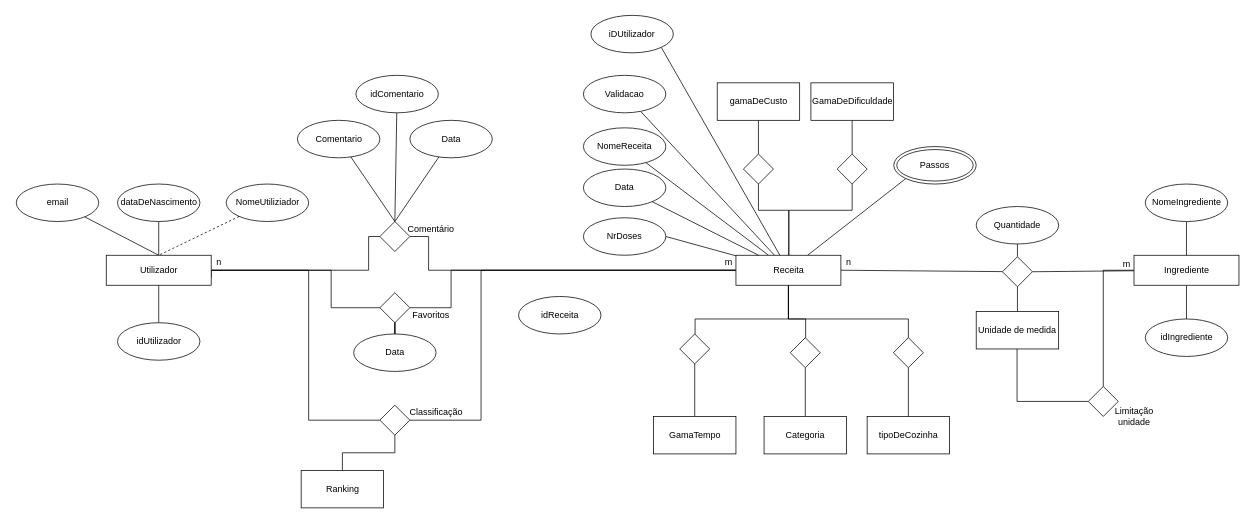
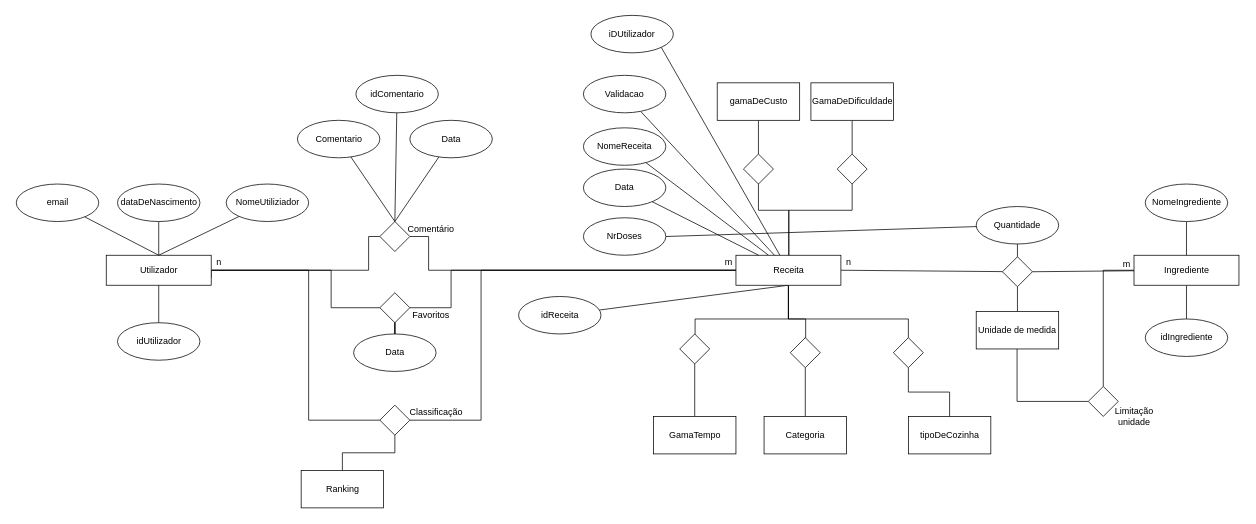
  <mxCell id="0" />
  <mxCell id="1" parent="0" />
  <mxCell id="2" style="edgeStyle=none;rounded=0;orthogonalLoop=1;jettySize=auto;html=1;exitX=0.5;exitY=1;exitDx=0;exitDy=0;endArrow=none;endFill=0;" parent="1" source="8" target="30" edge="1"><mxGeometry relative="1" as="geometry" /></mxCell>
  <mxCell id="3" style="edgeStyle=orthogonalEdgeStyle;rounded=0;orthogonalLoop=1;jettySize=auto;html=1;exitX=1;exitY=0.5;exitDx=0;exitDy=0;endArrow=none;endFill=0;" parent="1" source="8" target="47" edge="1"><mxGeometry relative="1" as="geometry"><Array as="points"><mxPoint x="490.5" y="360" /><mxPoint x="490.5" y="315" /></Array></mxGeometry></mxCell>
  <mxCell id="4" style="edgeStyle=none;rounded=0;orthogonalLoop=1;jettySize=auto;html=1;exitX=0.5;exitY=0;exitDx=0;exitDy=0;endArrow=none;endFill=0;" parent="1" source="8" target="50" edge="1"><mxGeometry relative="1" as="geometry" /></mxCell>
  <mxCell id="5" style="edgeStyle=none;rounded=0;orthogonalLoop=1;jettySize=auto;html=1;exitX=0.5;exitY=0;exitDx=0;exitDy=0;endArrow=none;endFill=0;" parent="1" source="8" target="51" edge="1"><mxGeometry relative="1" as="geometry" /></mxCell>
  <mxCell id="6" style="edgeStyle=orthogonalEdgeStyle;rounded=0;orthogonalLoop=1;jettySize=auto;html=1;exitX=1;exitY=0.5;exitDx=0;exitDy=0;endArrow=none;endFill=0;" parent="1" source="8" target="58" edge="1"><mxGeometry relative="1" as="geometry"><Array as="points"><mxPoint x="440.5" y="360" /><mxPoint x="440.5" y="410" /></Array></mxGeometry></mxCell>
  <mxCell id="7" style="edgeStyle=orthogonalEdgeStyle;rounded=0;orthogonalLoop=1;jettySize=auto;html=1;exitX=1;exitY=0.75;exitDx=0;exitDy=0;endArrow=none;endFill=0;" parent="1" source="8" target="76" edge="1"><mxGeometry relative="1" as="geometry"><Array as="points"><mxPoint x="280.5" y="360" /><mxPoint x="410.5" y="360" /><mxPoint x="410.5" y="560" /></Array></mxGeometry></mxCell>
  <mxCell id="8" value="Utilizador" style="rounded=0;whiteSpace=wrap;html=1;" parent="1" vertex="1"><mxGeometry x="140.5" y="340" width="140" height="40" as="geometry" /></mxCell>
+ <mxCell id="9" style="rounded=0;orthogonalLoop=1;jettySize=auto;html=1;exitX=0.5;exitY=1;exitDx=0;exitDy=0;endArrow=none;endFill=0;" parent="1" source="18" target="22" edge="1"><mxGeometry relative="1" as="geometry" /></mxCell>
  <mxCell id="10" style="rounded=0;orthogonalLoop=1;jettySize=auto;html=1;endArrow=none;endFill=0;" parent="1" source="18" target="23" edge="1"><mxGeometry relative="1" as="geometry" /></mxCell>
- <mxCell id="11" style="edgeStyle=none;rounded=0;orthogonalLoop=1;jettySize=auto;html=1;entryX=0;entryY=1;entryDx=0;entryDy=0;endArrow=none;endFill=0;" parent="1" source="18" target="24" edge="1"><mxGeometry relative="1" as="geometry" /></mxCell>
  <mxCell id="12" style="edgeStyle=none;rounded=0;orthogonalLoop=1;jettySize=auto;html=1;exitX=1;exitY=0.5;exitDx=0;exitDy=0;endArrow=none;endFill=0;" parent="1" source="18" target="28" edge="1"><mxGeometry relative="1" as="geometry" /></mxCell>
  <mxCell id="13" style="edgeStyle=orthogonalEdgeStyle;rounded=0;orthogonalLoop=1;jettySize=auto;html=1;exitX=0.5;exitY=1;exitDx=0;exitDy=0;endArrow=none;endFill=0;" parent="1" source="18" target="65" edge="1"><mxGeometry relative="1" as="geometry"><Array as="points"><mxPoint x="1050.5" y="425" /><mxPoint x="1210.5" y="425" /></Array></mxGeometry></mxCell>
  <mxCell id="14" style="edgeStyle=orthogonalEdgeStyle;rounded=0;orthogonalLoop=1;jettySize=auto;html=1;endArrow=none;endFill=0;" parent="1" source="67" target="38" edge="1"><mxGeometry relative="1" as="geometry" /></mxCell>
  <mxCell id="15" style="edgeStyle=orthogonalEdgeStyle;rounded=0;orthogonalLoop=1;jettySize=auto;html=1;exitX=0.5;exitY=1;exitDx=0;exitDy=0;endArrow=none;endFill=0;" parent="1" source="18" target="61" edge="1"><mxGeometry relative="1" as="geometry"><Array as="points"><mxPoint x="1050.5" y="425" /><mxPoint x="1073.5" y="425" /></Array></mxGeometry></mxCell>
  <mxCell id="16" style="edgeStyle=orthogonalEdgeStyle;rounded=0;orthogonalLoop=1;jettySize=auto;html=1;exitX=0;exitY=0.5;exitDx=0;exitDy=0;endArrow=none;endFill=0;" parent="1" source="18" target="58" edge="1"><mxGeometry relative="1" as="geometry"><Array as="points"><mxPoint x="600.5" y="360" /><mxPoint x="600.5" y="410" /></Array></mxGeometry></mxCell>
  <mxCell id="17" style="edgeStyle=orthogonalEdgeStyle;rounded=0;orthogonalLoop=1;jettySize=auto;html=1;endArrow=none;endFill=0;" parent="1" source="18" target="70" edge="1"><mxGeometry relative="1" as="geometry"><Array as="points"><mxPoint x="1051" y="425" /><mxPoint x="926" y="425" /></Array></mxGeometry></mxCell>
  <mxCell id="18" value="Receita" style="rounded=0;whiteSpace=wrap;html=1;" parent="1" vertex="1"><mxGeometry x="980.5" y="340" width="140" height="40" as="geometry" /></mxCell>
  <mxCell id="19" style="edgeStyle=none;rounded=0;orthogonalLoop=1;jettySize=auto;html=1;exitX=0.5;exitY=1;exitDx=0;exitDy=0;entryX=0.5;entryY=0;entryDx=0;entryDy=0;endArrow=none;endFill=0;" parent="1" source="21" target="29" edge="1"><mxGeometry relative="1" as="geometry" /></mxCell>
  <mxCell id="20" style="edgeStyle=orthogonalEdgeStyle;rounded=0;orthogonalLoop=1;jettySize=auto;html=1;endArrow=none;endFill=0;" parent="1" source="21" target="53" edge="1"><mxGeometry relative="1" as="geometry" /></mxCell>
  <mxCell id="21" value="Ingrediente" style="rounded=0;whiteSpace=wrap;html=1;" parent="1" vertex="1"><mxGeometry x="1511.5" y="340" width="140" height="40" as="geometry" /></mxCell>
  <mxCell id="22" value="idReceita" style="ellipse;whiteSpace=wrap;html=1;fontFamily=Helvetica;fontSize=12;fontColor=#000000;align=center;strokeColor=#000000;fillColor=#ffffff;" parent="1" vertex="1"><mxGeometry x="690.5" y="395" width="110" height="50" as="geometry" /></mxCell>
  <mxCell id="23" value="NomeReceita" style="ellipse;whiteSpace=wrap;html=1;fontFamily=Helvetica;fontSize=12;fontColor=#000000;align=center;strokeColor=#000000;fillColor=#ffffff;" parent="1" vertex="1"><mxGeometry x="777" y="170" width="110" height="50" as="geometry" /></mxCell>
- <mxCell id="24" value="Passos" style="ellipse;shape=doubleEllipse;whiteSpace=wrap;html=1;fontFamily=Helvetica;fontSize=12;fontColor=#000000;align=center;strokeColor=#000000;fillColor=#ffffff;" parent="1" vertex="1"><mxGeometry x="1191" y="195" width="110" height="50" as="geometry" /></mxCell>
  <mxCell id="25" style="edgeStyle=none;rounded=0;orthogonalLoop=1;jettySize=auto;html=1;exitX=1;exitY=0.5;exitDx=0;exitDy=0;endArrow=none;endFill=0;" parent="1" source="28" target="21" edge="1"><mxGeometry relative="1" as="geometry" /></mxCell>
  <mxCell id="26" style="rounded=0;orthogonalLoop=1;jettySize=auto;html=1;exitX=0.5;exitY=0;exitDx=0;exitDy=0;endArrow=none;endFill=0;" parent="1" source="28" target="54" edge="1"><mxGeometry relative="1" as="geometry" /></mxCell>
  <mxCell id="27" style="edgeStyle=none;rounded=0;orthogonalLoop=1;jettySize=auto;html=1;exitX=0.5;exitY=1;exitDx=0;exitDy=0;endArrow=none;endFill=0;" parent="1" source="28" target="55" edge="1"><mxGeometry relative="1" as="geometry" /></mxCell>
  <mxCell id="28" value="" style="rhombus;whiteSpace=wrap;html=1;" parent="1" vertex="1"><mxGeometry x="1336" y="342" width="40" height="40" as="geometry" /></mxCell>
  <mxCell id="29" value="idIngrediente" style="ellipse;whiteSpace=wrap;html=1;fontFamily=Helvetica;fontSize=12;fontColor=#000000;align=center;strokeColor=#000000;fillColor=#ffffff;" parent="1" vertex="1"><mxGeometry x="1526.5" y="425" width="110" height="50" as="geometry" /></mxCell>
  <mxCell id="30" value="idUtilizador" style="ellipse;whiteSpace=wrap;html=1;fontFamily=Helvetica;fontSize=12;fontColor=#000000;align=center;strokeColor=#000000;fillColor=#ffffff;" parent="1" vertex="1"><mxGeometry x="155.5" y="430" width="110" height="50" as="geometry" /></mxCell>
- <mxCell id="31" style="edgeStyle=none;rounded=0;orthogonalLoop=1;jettySize=auto;html=1;endArrow=none;endFill=0;entryX=0.5;entryY=0;entryDx=0;entryDy=0;dashed=1;" parent="1" source="32" target="8" edge="1"><mxGeometry relative="1" as="geometry" /></mxCell>
+ <mxCell id="31" style="edgeStyle=none;rounded=0;orthogonalLoop=1;jettySize=auto;html=1;endArrow=none;endFill=0;entryX=0.5;entryY=0;entryDx=0;entryDy=0;" parent="1" source="32" target="8" edge="1"><mxGeometry relative="1" as="geometry" /></mxCell>
  <mxCell id="32" value="NomeUtiliziador" style="ellipse;whiteSpace=wrap;html=1;fontFamily=Helvetica;fontSize=12;fontColor=#000000;align=center;strokeColor=#000000;fillColor=#ffffff;" parent="1" vertex="1"><mxGeometry x="300.5" y="245" width="110" height="50" as="geometry" /></mxCell>
  <mxCell id="33" style="edgeStyle=none;rounded=0;orthogonalLoop=1;jettySize=auto;html=1;exitX=0.5;exitY=1;exitDx=0;exitDy=0;endArrow=none;endFill=0;" parent="1" source="34" target="21" edge="1"><mxGeometry relative="1" as="geometry" /></mxCell>
  <mxCell id="34" value="NomeIngrediente" style="ellipse;whiteSpace=wrap;html=1;fontFamily=Helvetica;fontSize=12;fontColor=#000000;align=center;strokeColor=#000000;fillColor=#ffffff;" parent="1" vertex="1"><mxGeometry x="1526.5" y="245" width="110" height="50" as="geometry" /></mxCell>
- <mxCell id="35" value="tipoDeCozinha" style="rounded=0;whiteSpace=wrap;html=1;fontFamily=Helvetica;fontSize=12;fontColor=#000000;align=center;strokeColor=#000000;fillColor=#ffffff;" parent="1" vertex="1"><mxGeometry x="1155.5" y="555" width="110" height="50" as="geometry" /></mxCell>
+ <mxCell id="35" value="tipoDeCozinha" style="rounded=0;whiteSpace=wrap;html=1;fontFamily=Helvetica;fontSize=12;fontColor=#000000;align=center;strokeColor=#000000;fillColor=#ffffff;" parent="1" vertex="1"><mxGeometry x="1210.5" y="555" width="110" height="50" as="geometry" /></mxCell>
  <mxCell id="36" style="edgeStyle=orthogonalEdgeStyle;rounded=0;orthogonalLoop=1;jettySize=auto;html=1;endArrow=none;endFill=0;" parent="1" source="37" target="72" edge="1"><mxGeometry relative="1" as="geometry" /></mxCell>
  <mxCell id="37" value="gamaDeCusto" style="rounded=0;whiteSpace=wrap;html=1;fontFamily=Helvetica;fontSize=12;fontColor=#000000;align=center;strokeColor=#000000;fillColor=#ffffff;" parent="1" vertex="1"><mxGeometry x="955.5" width="110" height="50" as="geometry" y="110" /></mxCell>
  <mxCell id="38" value="GamaDeDificuldade" style="rounded=0;whiteSpace=wrap;html=1;fontFamily=Helvetica;fontSize=12;fontColor=#000000;align=center;strokeColor=#000000;fillColor=#ffffff;" parent="1" vertex="1"><mxGeometry x="1080.5" width="110" height="50" as="geometry" y="110" /></mxCell>
  <mxCell id="39" style="edgeStyle=orthogonalEdgeStyle;rounded=0;orthogonalLoop=1;jettySize=auto;html=1;exitX=0.5;exitY=0;exitDx=0;exitDy=0;endArrow=none;endFill=0;" parent="1" source="40" target="61" edge="1"><mxGeometry relative="1" as="geometry" /></mxCell>
  <mxCell id="40" value="Categoria" style="rounded=0;whiteSpace=wrap;html=1;fontFamily=Helvetica;fontSize=12;fontColor=#000000;align=center;strokeColor=#000000;fillColor=#ffffff;" parent="1" vertex="1"><mxGeometry x="1018" y="555" width="110" height="50" as="geometry" /></mxCell>
  <mxCell id="41" value="n" style="text;html=1;strokeColor=none;fillColor=none;align=center;verticalAlign=middle;whiteSpace=wrap;rounded=0;shadow=0;" parent="1" vertex="1"><mxGeometry x="1120.5" y="340" width="20" height="20" as="geometry" /></mxCell>
  <mxCell id="42" value="m" style="text;html=1;strokeColor=none;fillColor=none;align=center;verticalAlign=middle;whiteSpace=wrap;rounded=0;shadow=0;" parent="1" vertex="1"><mxGeometry x="1491.5" y="342" width="20" height="20" as="geometry" /></mxCell>
  <mxCell id="43" style="edgeStyle=orthogonalEdgeStyle;rounded=0;orthogonalLoop=1;jettySize=auto;html=1;exitX=1;exitY=0.5;exitDx=0;exitDy=0;endArrow=none;endFill=0;" parent="1" source="47" target="18" edge="1"><mxGeometry relative="1" as="geometry"><Array as="points"><mxPoint x="570.5" y="315" /><mxPoint x="570.5" y="360" /></Array></mxGeometry></mxCell>
  <mxCell id="44" style="rounded=0;orthogonalLoop=1;jettySize=auto;html=1;exitX=0.5;exitY=0;exitDx=0;exitDy=0;endArrow=none;endFill=0;" parent="1" source="47" target="63" edge="1"><mxGeometry relative="1" as="geometry" /></mxCell>
  <mxCell id="45" style="edgeStyle=none;rounded=0;orthogonalLoop=1;jettySize=auto;html=1;exitX=0.5;exitY=0;exitDx=0;exitDy=0;endArrow=none;endFill=0;" edge="1" parent="1" source="47" target="86"><mxGeometry relative="1" as="geometry" /></mxCell>
  <mxCell id="46" style="edgeStyle=none;rounded=0;orthogonalLoop=1;jettySize=auto;html=1;exitX=0.5;exitY=0;exitDx=0;exitDy=0;endArrow=none;endFill=0;" edge="1" parent="1" source="47" target="87"><mxGeometry relative="1" as="geometry" /></mxCell>
  <mxCell id="47" value="" style="rhombus;whiteSpace=wrap;html=1;" parent="1" vertex="1"><mxGeometry x="505.5" y="295" width="40" height="40" as="geometry" /></mxCell>
  <mxCell id="48" value="n" style="text;html=1;strokeColor=none;fillColor=none;align=center;verticalAlign=middle;whiteSpace=wrap;rounded=0;shadow=0;" parent="1" vertex="1"><mxGeometry x="280.5" y="340" width="20" height="20" as="geometry" /></mxCell>
  <mxCell id="49" value="m" style="text;html=1;strokeColor=none;fillColor=none;align=center;verticalAlign=middle;whiteSpace=wrap;rounded=0;shadow=0;" parent="1" vertex="1"><mxGeometry x="960.5" y="340" width="20" height="20" as="geometry" /></mxCell>
  <mxCell id="50" value="email" style="ellipse;whiteSpace=wrap;html=1;fontFamily=Helvetica;fontSize=12;fontColor=#000000;align=center;strokeColor=#000000;fillColor=#ffffff;" parent="1" vertex="1"><mxGeometry x="20.5" y="245" width="110" height="50" as="geometry" /></mxCell>
  <mxCell id="51" value="dataDeNascimento" style="ellipse;whiteSpace=wrap;html=1;fontFamily=Helvetica;fontSize=12;fontColor=#000000;align=center;strokeColor=#000000;fillColor=#ffffff;" parent="1" vertex="1"><mxGeometry x="155.5" y="245" width="110" height="50" as="geometry" /></mxCell>
  <mxCell id="52" style="edgeStyle=orthogonalEdgeStyle;rounded=0;orthogonalLoop=1;jettySize=auto;html=1;endArrow=none;endFill=0;exitX=0;exitY=0.5;exitDx=0;exitDy=0;" parent="1" source="53" target="55" edge="1"><mxGeometry relative="1" as="geometry"><mxPoint x="1470.5" y="535" as="sourcePoint" /><mxPoint x="1810.5" y="360.333" as="targetPoint" /><Array as="points"><mxPoint x="1355.5" y="535" /></Array></mxGeometry></mxCell>
  <mxCell id="53" value="" style="rhombus;whiteSpace=wrap;html=1;" parent="1" vertex="1"><mxGeometry x="1450.5" y="515" width="40" height="40" as="geometry" /></mxCell>
  <mxCell id="54" value="Quantidade" style="ellipse;whiteSpace=wrap;html=1;fontFamily=Helvetica;fontSize=12;fontColor=#000000;align=center;strokeColor=#000000;fillColor=#ffffff;" parent="1" vertex="1"><mxGeometry x="1301" y="275" width="110" height="50" as="geometry" /></mxCell>
  <mxCell id="55" value="Unidade de medida" style="rounded=0;whiteSpace=wrap;html=1;fontFamily=Helvetica;fontSize=12;fontColor=#000000;align=center;strokeColor=#000000;fillColor=#ffffff;" parent="1" vertex="1"><mxGeometry x="1301" y="415" width="110" height="50" as="geometry" /></mxCell>
  <mxCell id="56" value="Comentário" style="text;html=1;strokeColor=none;fillColor=none;align=center;verticalAlign=middle;whiteSpace=wrap;rounded=0;shadow=0;" parent="1" vertex="1"><mxGeometry x="563.5" y="295" width="20" height="20" as="geometry" /></mxCell>
  <mxCell id="57" style="edgeStyle=orthogonalEdgeStyle;rounded=0;orthogonalLoop=1;jettySize=auto;html=1;exitX=0.5;exitY=1;exitDx=0;exitDy=0;endArrow=none;endFill=0;" parent="1" source="58" target="62" edge="1"><mxGeometry relative="1" as="geometry" /></mxCell>
  <mxCell id="58" value="" style="rhombus;whiteSpace=wrap;html=1;" parent="1" vertex="1"><mxGeometry x="505.5" y="390" width="40" height="40" as="geometry" /></mxCell>
  <mxCell id="59" value="Favoritos" style="text;html=1;strokeColor=none;fillColor=none;align=center;verticalAlign=middle;whiteSpace=wrap;rounded=0;shadow=0;" parent="1" vertex="1"><mxGeometry x="563.5" y="410" width="20" height="20" as="geometry" /></mxCell>
  <mxCell id="60" value="Limitação unidade" style="text;html=1;strokeColor=none;fillColor=none;align=center;verticalAlign=middle;whiteSpace=wrap;rounded=0;shadow=0;" parent="1" vertex="1"><mxGeometry x="1501.5" y="545" width="20" height="20" as="geometry" /></mxCell>
  <mxCell id="61" value="" style="rhombus;whiteSpace=wrap;html=1;" parent="1" vertex="1"><mxGeometry x="1053" y="450" width="40" height="40" as="geometry" /></mxCell>
  <mxCell id="62" value="Data" style="ellipse;whiteSpace=wrap;html=1;fontFamily=Helvetica;fontSize=12;fontColor=#000000;align=center;strokeColor=#000000;fillColor=#ffffff;" parent="1" vertex="1"><mxGeometry x="470.5" y="445" width="110" height="50" as="geometry" /></mxCell>
  <mxCell id="63" value="Data" style="ellipse;whiteSpace=wrap;html=1;fontFamily=Helvetica;fontSize=12;fontColor=#000000;align=center;strokeColor=#000000;fillColor=#ffffff;" parent="1" vertex="1"><mxGeometry x="545.5" y="160" width="110" height="50" as="geometry" /></mxCell>
  <mxCell id="64" style="edgeStyle=orthogonalEdgeStyle;rounded=0;orthogonalLoop=1;jettySize=auto;html=1;exitX=0.5;exitY=1;exitDx=0;exitDy=0;endArrow=none;endFill=0;" parent="1" source="65" target="35" edge="1"><mxGeometry relative="1" as="geometry" /></mxCell>
  <mxCell id="65" value="" style="rhombus;whiteSpace=wrap;html=1;" parent="1" vertex="1"><mxGeometry x="1190.5" y="450" width="40" height="40" as="geometry" /></mxCell>
  <mxCell id="66" style="edgeStyle=orthogonalEdgeStyle;rounded=0;orthogonalLoop=1;jettySize=auto;html=1;endArrow=none;endFill=0;" parent="1" source="67" target="18" edge="1"><mxGeometry relative="1" as="geometry"><Array as="points"><mxPoint x="1136" y="280" /><mxPoint x="1051" y="280" /></Array></mxGeometry></mxCell>
  <mxCell id="67" value="" style="rhombus;whiteSpace=wrap;html=1;" parent="1" vertex="1"><mxGeometry x="1115.5" y="205" width="40" height="40" as="geometry" /></mxCell>
  <mxCell id="68" style="edgeStyle=orthogonalEdgeStyle;rounded=0;orthogonalLoop=1;jettySize=auto;html=1;exitX=0.5;exitY=0;exitDx=0;exitDy=0;endArrow=none;endFill=0;" parent="1" source="69" target="70" edge="1"><mxGeometry relative="1" as="geometry" /></mxCell>
  <mxCell id="69" value="GamaTempo" style="rounded=0;whiteSpace=wrap;html=1;fontFamily=Helvetica;fontSize=12;fontColor=#000000;align=center;strokeColor=#000000;fillColor=#ffffff;" parent="1" vertex="1"><mxGeometry x="870.5" y="555" width="110" height="50" as="geometry" /></mxCell>
  <mxCell id="70" value="" style="rhombus;whiteSpace=wrap;html=1;" parent="1" vertex="1"><mxGeometry x="905.5" y="445" width="40" height="40" as="geometry" /></mxCell>
  <mxCell id="71" style="edgeStyle=orthogonalEdgeStyle;rounded=0;orthogonalLoop=1;jettySize=auto;html=1;exitX=0.5;exitY=1;exitDx=0;exitDy=0;endArrow=none;endFill=0;" parent="1" source="72" target="18" edge="1"><mxGeometry relative="1" as="geometry"><Array as="points"><mxPoint x="1011" y="280" /><mxPoint x="1051" y="280" /></Array></mxGeometry></mxCell>
  <mxCell id="72" value="" style="rhombus;whiteSpace=wrap;html=1;" parent="1" vertex="1"><mxGeometry x="990.5" y="205" width="40" height="40" as="geometry" /></mxCell>
- <mxCell id="73" style="rounded=0;orthogonalLoop=1;jettySize=auto;html=1;exitX=1;exitY=0.5;exitDx=0;exitDy=0;endArrow=none;endFill=0;" parent="1" source="74" target="18" edge="1"><mxGeometry relative="1" as="geometry" /></mxCell>
+ <mxCell id="73" style="rounded=0;orthogonalLoop=1;jettySize=auto;html=1;exitX=1;exitY=0.5;exitDx=0;exitDy=0;endArrow=none;endFill=0;" parent="1" source="74" target="54" edge="1"><mxGeometry relative="1" as="geometry" /></mxCell>
  <mxCell id="74" value="NrDoses" style="ellipse;whiteSpace=wrap;html=1;fontFamily=Helvetica;fontSize=12;fontColor=#000000;align=center;strokeColor=#000000;fillColor=#ffffff;" parent="1" vertex="1"><mxGeometry x="777" y="290" width="110" height="50" as="geometry" /></mxCell>
  <mxCell id="75" style="edgeStyle=orthogonalEdgeStyle;rounded=0;orthogonalLoop=1;jettySize=auto;html=1;exitX=1;exitY=0.5;exitDx=0;exitDy=0;endArrow=none;endFill=0;" parent="1" source="76" target="18" edge="1"><mxGeometry relative="1" as="geometry"><Array as="points"><mxPoint x="640.5" y="560" /><mxPoint x="640.5" y="360" /></Array></mxGeometry></mxCell>
  <mxCell id="76" value="" style="rhombus;whiteSpace=wrap;html=1;" parent="1" vertex="1"><mxGeometry x="505.5" y="540" width="40" height="40" as="geometry" /></mxCell>
  <mxCell id="77" value="Classificação" style="text;html=1;strokeColor=none;fillColor=none;align=center;verticalAlign=middle;whiteSpace=wrap;rounded=0;shadow=0;" parent="1" vertex="1"><mxGeometry x="570.5" y="540" width="20" height="20" as="geometry" /></mxCell>
  <mxCell id="78" style="edgeStyle=orthogonalEdgeStyle;rounded=0;orthogonalLoop=1;jettySize=auto;html=1;exitX=0.5;exitY=0;exitDx=0;exitDy=0;endArrow=none;endFill=0;" parent="1" source="79" target="76" edge="1"><mxGeometry relative="1" as="geometry" /></mxCell>
  <mxCell id="79" value="Ranking" style="rounded=0;whiteSpace=wrap;html=1;fontFamily=Helvetica;fontSize=12;fontColor=#000000;align=center;strokeColor=#000000;fillColor=#ffffff;" parent="1" vertex="1"><mxGeometry x="400.5" y="627" width="110" height="50" as="geometry" /></mxCell>
  <mxCell id="80" style="edgeStyle=none;rounded=0;orthogonalLoop=1;jettySize=auto;html=1;endArrow=none;endFill=0;" parent="1" source="18" target="81" edge="1"><mxGeometry relative="1" as="geometry"><mxPoint x="526.5" y="165" as="sourcePoint" /></mxGeometry></mxCell>
  <mxCell id="81" value="Data" style="ellipse;whiteSpace=wrap;html=1;fontFamily=Helvetica;fontSize=12;fontColor=#000000;align=center;strokeColor=#000000;fillColor=#ffffff;" parent="1" vertex="1"><mxGeometry x="777" y="225" width="110" height="50" as="geometry" /></mxCell>
  <mxCell id="82" style="edgeStyle=none;rounded=0;orthogonalLoop=1;jettySize=auto;html=1;endArrow=none;endFill=0;" parent="1" source="83" target="18" edge="1"><mxGeometry relative="1" as="geometry" /></mxCell>
  <mxCell id="83" value="Validacao" style="ellipse;whiteSpace=wrap;html=1;fontFamily=Helvetica;fontSize=12;fontColor=#000000;align=center;strokeColor=#000000;fillColor=#ffffff;" parent="1" vertex="1"><mxGeometry x="777" y="100" width="110" height="50" as="geometry" /></mxCell>
  <mxCell id="84" style="rounded=0;orthogonalLoop=1;jettySize=auto;html=1;exitX=1;exitY=1;exitDx=0;exitDy=0;endArrow=none;endFill=0;" edge="1" parent="1" source="85" target="18"><mxGeometry relative="1" as="geometry" /></mxCell>
  <mxCell id="85" value="iDUtilizador" style="ellipse;whiteSpace=wrap;html=1;fontFamily=Helvetica;fontSize=12;fontColor=#000000;align=center;strokeColor=#000000;fillColor=#ffffff;" vertex="1" parent="1"><mxGeometry x="787" y="20" width="110" height="50" as="geometry" /></mxCell>
  <mxCell id="86" value="Comentario" style="ellipse;whiteSpace=wrap;html=1;fontFamily=Helvetica;fontSize=12;fontColor=#000000;align=center;strokeColor=#000000;fillColor=#ffffff;" vertex="1" parent="1"><mxGeometry x="395.5" y="160" width="110" height="50" as="geometry" /></mxCell>
  <mxCell id="87" value="idComentario" style="ellipse;whiteSpace=wrap;html=1;fontFamily=Helvetica;fontSize=12;fontColor=#000000;align=center;strokeColor=#000000;fillColor=#ffffff;" vertex="1" parent="1"><mxGeometry x="473.5" y="100" width="110" height="50" as="geometry" /></mxCell>
